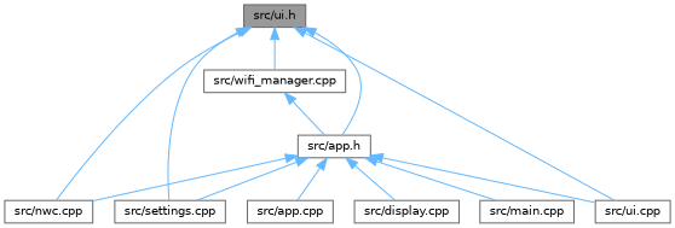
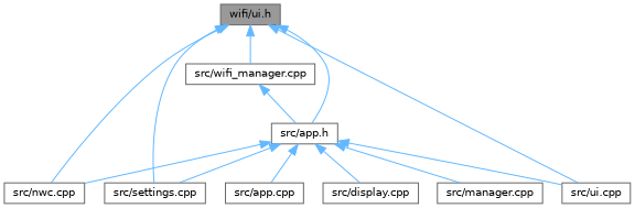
  digraph {
    node [color=grey40 fillcolor=white fontname=Helvetica fontsize=10 shape=box style=filled]
    edge [color=steelblue1 dir=back fontname=Helvetica fontsize=10 labelfontname=Helvetica labelfontsize=10 style=solid]
-   n1 [color=gray40 fillcolor=grey60 fontcolor=black height=0.2 label="src/ui.h" width=0.4]
+   n1 [color=gray40 fillcolor=grey60 fontcolor=black height=0.2 label="wifi/ui.h" width=0.4]
    n2 [height=0.2 label="src/app.h" width=0.4]
    n3 [height=0.2 label="src/nwc.cpp" width=0.4]
    n4 [height=0.2 label="src/settings.cpp" width=0.4]
    n5 [height=0.2 label="src/ui.cpp" width=0.4]
    n6 [height=0.2 label="src/wifi_manager.cpp" width=0.4]
    n7 [height=0.2 label="src/app.cpp" width=0.4]
    n8 [height=0.2 label="src/display.cpp" width=0.4]
-   n9 [height=0.2 label="src/main.cpp" width=0.4]
+   n9 [height=0.2 label="src/manager.cpp" width=0.4]
    n1 -> n2
    n1 -> n3
    n1 -> n4
    n1 -> n5
    n1 -> n6
    n2 -> n3
    n2 -> n4
    n2 -> n5
    n2 -> n7
    n2 -> n8
    n2 -> n9
    n6 -> n2
  }
